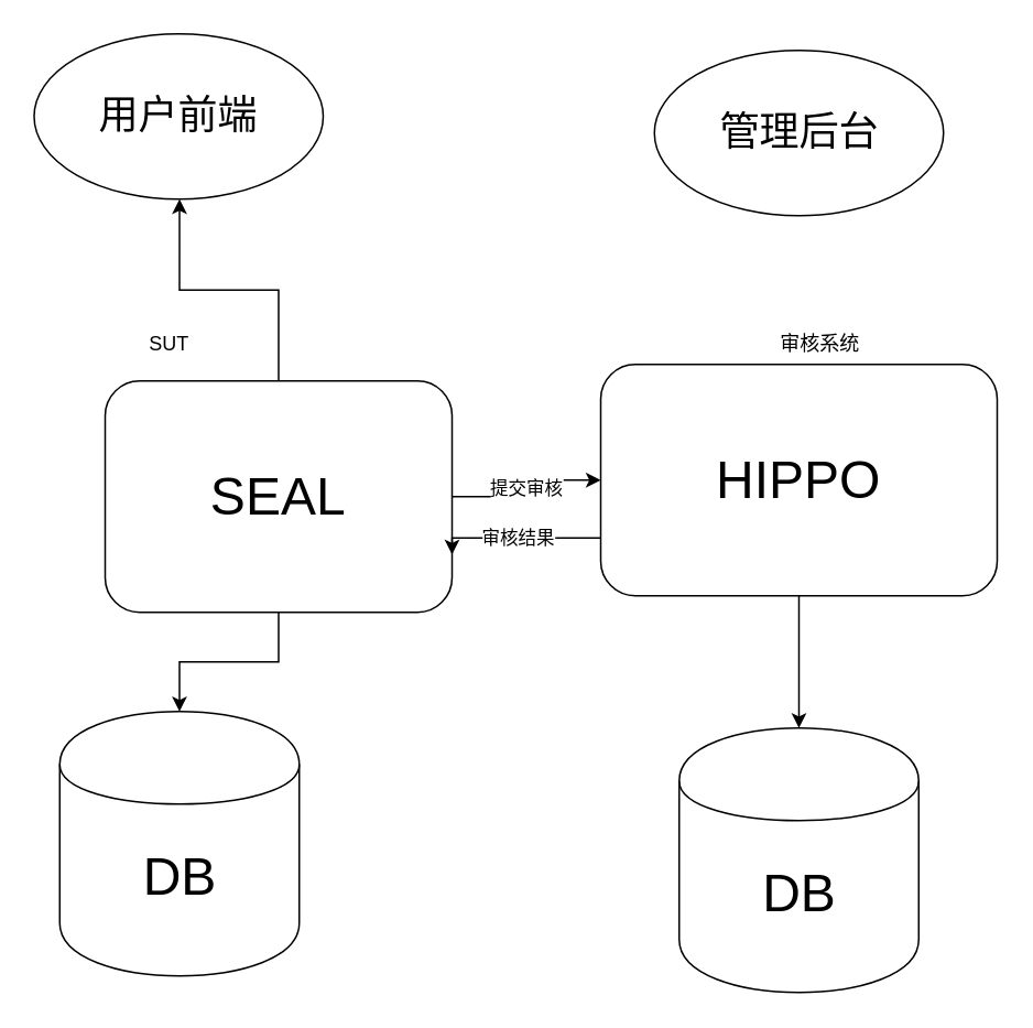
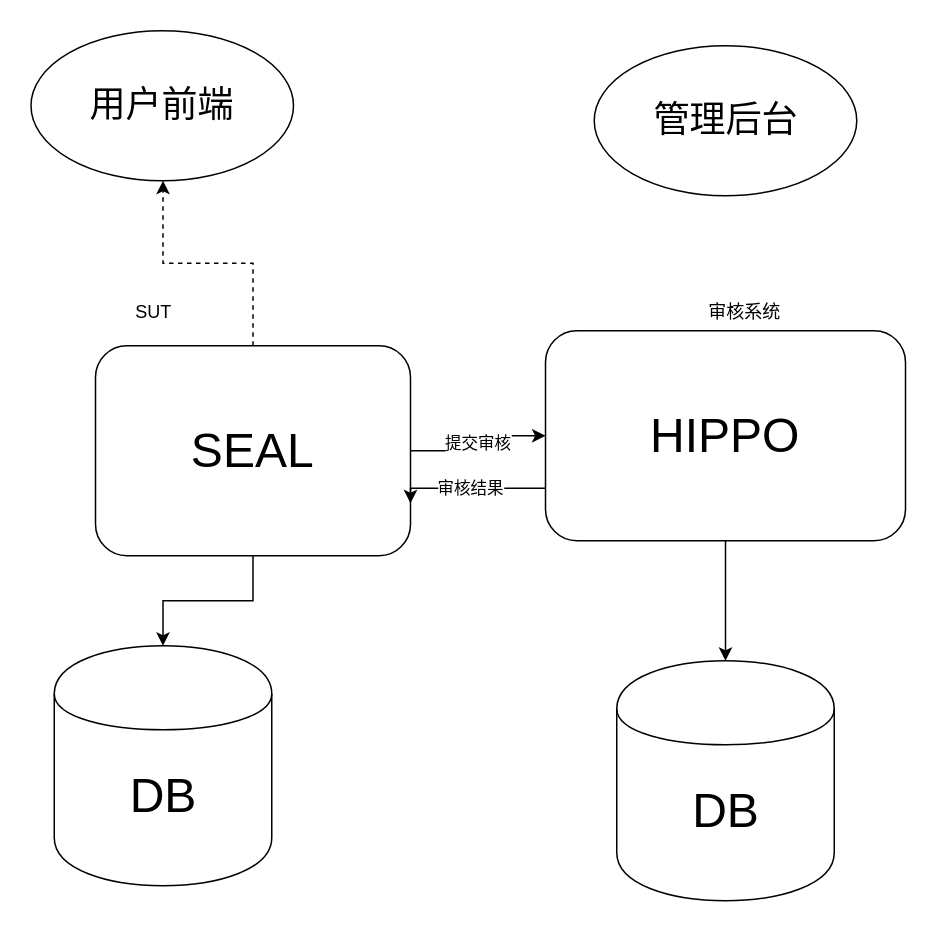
  <mxCell id="0" />
  <mxCell id="1" parent="0" />
  <mxCell id="2" value="提交审核" style="edgeStyle=orthogonalEdgeStyle;rounded=0;orthogonalLoop=1;jettySize=auto;html=1;entryX=0;entryY=0.5;entryDx=0;entryDy=0;" parent="1" source="5" target="8" edge="1"><mxGeometry relative="1" as="geometry" /></mxCell>
  <mxCell id="3" style="edgeStyle=orthogonalEdgeStyle;rounded=0;orthogonalLoop=1;jettySize=auto;html=1;entryX=0.5;entryY=0;entryDx=0;entryDy=0;" parent="1" source="5" target="11" edge="1"><mxGeometry relative="1" as="geometry" /></mxCell>
- <mxCell id="4" style="edgeStyle=orthogonalEdgeStyle;rounded=0;orthogonalLoop=1;jettySize=auto;html=1;entryX=0.503;entryY=1;entryDx=0;entryDy=0;entryPerimeter=0;" parent="1" source="5" target="13" edge="1"><mxGeometry relative="1" as="geometry" /></mxCell>
+ <mxCell id="4" style="edgeStyle=orthogonalEdgeStyle;rounded=0;orthogonalLoop=1;jettySize=auto;html=1;entryX=0.503;entryY=1;entryDx=0;entryDy=0;entryPerimeter=0;dashed=1;" parent="1" source="5" target="13" edge="1"><mxGeometry relative="1" as="geometry" /></mxCell>
  <mxCell id="5" value="&lt;font style=&quot;font-size: 32px&quot;&gt;SEAL&lt;/font&gt;" style="rounded=1;whiteSpace=wrap;html=1;" parent="1" vertex="1"><mxGeometry x="63" y="230" width="210" height="140" as="geometry" /></mxCell>
  <mxCell id="6" value="审核结果" style="edgeStyle=orthogonalEdgeStyle;rounded=0;orthogonalLoop=1;jettySize=auto;html=1;entryX=1;entryY=0.75;entryDx=0;entryDy=0;" parent="1" source="8" target="5" edge="1"><mxGeometry relative="1" as="geometry"><Array as="points"><mxPoint x="323" y="325" /><mxPoint x="323" y="325" /></Array></mxGeometry></mxCell>
  <mxCell id="7" style="edgeStyle=orthogonalEdgeStyle;rounded=0;orthogonalLoop=1;jettySize=auto;html=1;entryX=0.5;entryY=0;entryDx=0;entryDy=0;" parent="1" source="8" target="12" edge="1"><mxGeometry relative="1" as="geometry" /></mxCell>
  <mxCell id="8" value="&lt;font style=&quot;font-size: 32px&quot;&gt;HIPPO&lt;/font&gt;" style="rounded=1;whiteSpace=wrap;html=1;" parent="1" vertex="1"><mxGeometry x="363" y="220" width="240" height="140" as="geometry" /></mxCell>
  <mxCell id="9" value="SUT" style="text;html=1;resizable=0;points=[];autosize=1;align=left;verticalAlign=top;spacingTop=-4;" parent="1" vertex="1"><mxGeometry x="88" y="198" width="40" height="20" as="geometry" /></mxCell>
  <mxCell id="10" value="审核系统" style="text;html=1;resizable=0;points=[];autosize=1;align=left;verticalAlign=top;spacingTop=-4;" parent="1" vertex="1"><mxGeometry x="470" y="198" width="60" height="20" as="geometry" /></mxCell>
  <mxCell id="11" value="&lt;font style=&quot;font-size: 32px&quot;&gt;DB&lt;/font&gt;" style="shape=cylinder;whiteSpace=wrap;html=1;boundedLbl=1;backgroundOutline=1;" parent="1" vertex="1"><mxGeometry x="35.5" y="430" width="145" height="160" as="geometry" /></mxCell>
  <mxCell id="12" value="&lt;font style=&quot;font-size: 32px&quot;&gt;DB&lt;/font&gt;" style="shape=cylinder;whiteSpace=wrap;html=1;boundedLbl=1;backgroundOutline=1;" parent="1" vertex="1"><mxGeometry x="410.5" y="440" width="145" height="160" as="geometry" /></mxCell>
  <mxCell id="13" value="&lt;font style=&quot;font-size: 24px&quot;&gt;用户前端&lt;/font&gt;" style="ellipse;whiteSpace=wrap;html=1;" parent="1" vertex="1"><mxGeometry x="20" y="20" width="175" height="100" as="geometry" /></mxCell>
  <mxCell id="14" value="&lt;font style=&quot;font-size: 24px&quot;&gt;管理后台&lt;/font&gt;" style="ellipse;whiteSpace=wrap;html=1;" parent="1" vertex="1"><mxGeometry x="395.5" y="30" width="175" height="100" as="geometry" /></mxCell>
